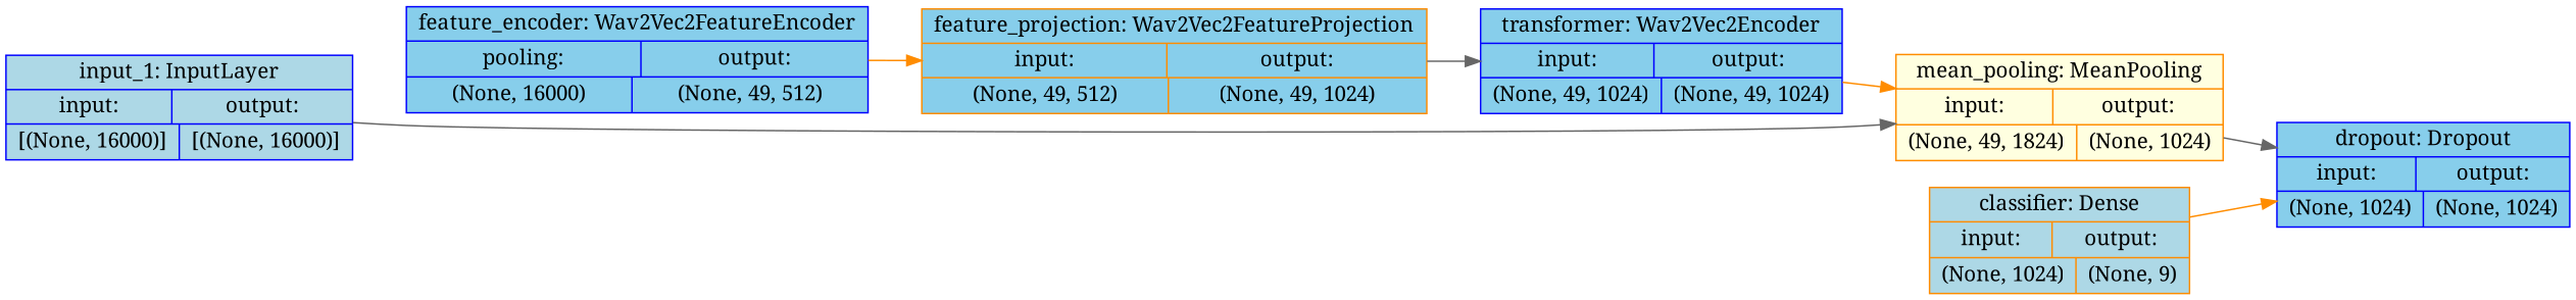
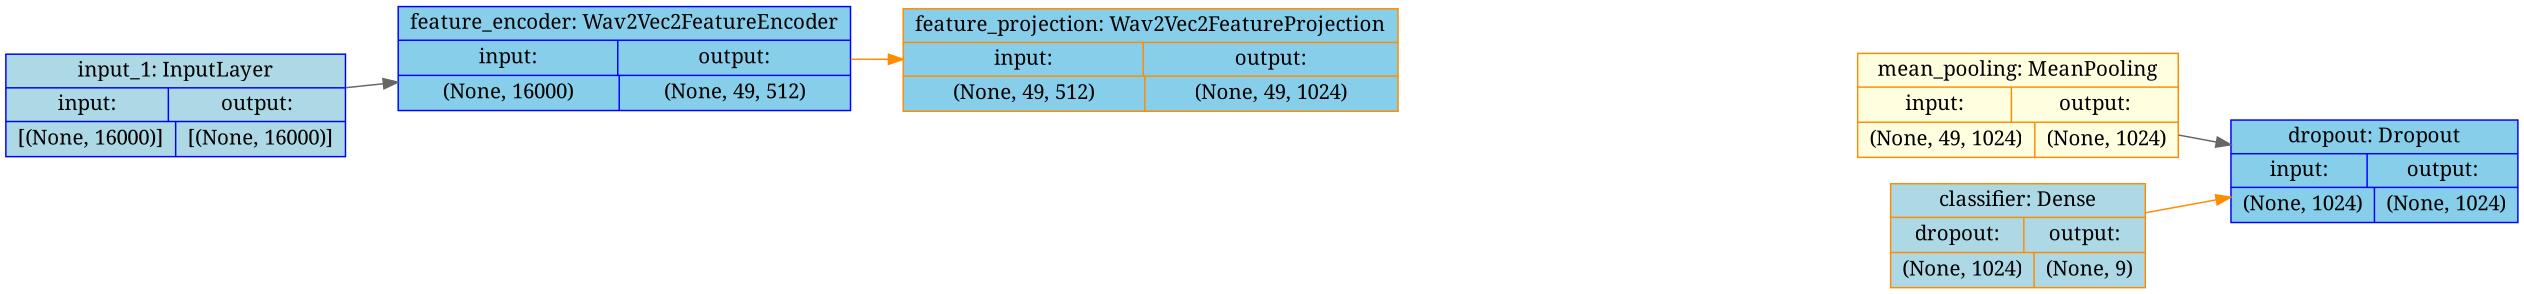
  digraph {
    fontname="Noto Serif"
    rankdir=LR
    node [color=blue fillcolor=skyblue fontname="Noto Serif" shape=record style=filled]
    edge [color=gray40 fontname="Noto Serif"]
    n1 [fillcolor=lightblue label="input_1: InputLayer|{input:|output:}|{[(None, 16000)]|[(None, 16000)]}"]
-   n2 [label="feature_encoder: Wav2Vec2FeatureEncoder|{pooling:|output:}|{(None, 16000)|(None, 49, 512)}"]
+   n2 [label="feature_encoder: Wav2Vec2FeatureEncoder|{input:|output:}|{(None, 16000)|(None, 49, 512)}"]
    n3 [color=darkorange label="feature_projection: Wav2Vec2FeatureProjection|{input:|output:}|{(None, 49, 512)|(None, 49, 1024)}"]
-   n4 [label="transformer: Wav2Vec2Encoder|{input:|output:}|{(None, 49, 1024)|(None, 49, 1024)}"]
-   n5 [color=darkorange fillcolor=lightyellow label="mean_pooling: MeanPooling|{input:|output:}|{(None, 49, 1824)|(None, 1024)}"]
+   n5 [color=darkorange fillcolor=lightyellow label="mean_pooling: MeanPooling|{input:|output:}|{(None, 49, 1024)|(None, 1024)}"]
    n6 [label="dropout: Dropout|{input:|output:}|{(None, 1024)|(None, 1024)}"]
-   n7 [color=darkorange fillcolor=lightblue label="classifier: Dense|{input:|output:}|{(None, 1024)|(None, 9)}"]
-   n1 -> n5
+   n7 [color=darkorange fillcolor=lightblue label="classifier: Dense|{dropout:|output:}|{(None, 1024)|(None, 9)}"]
+   n1 -> n2
    n2 -> n3 [color=darkorange]
-   n3 -> n4
-   n4 -> n5 [color=darkorange]
    n5 -> n6
    n7 -> n6 [color=darkorange]
  }
